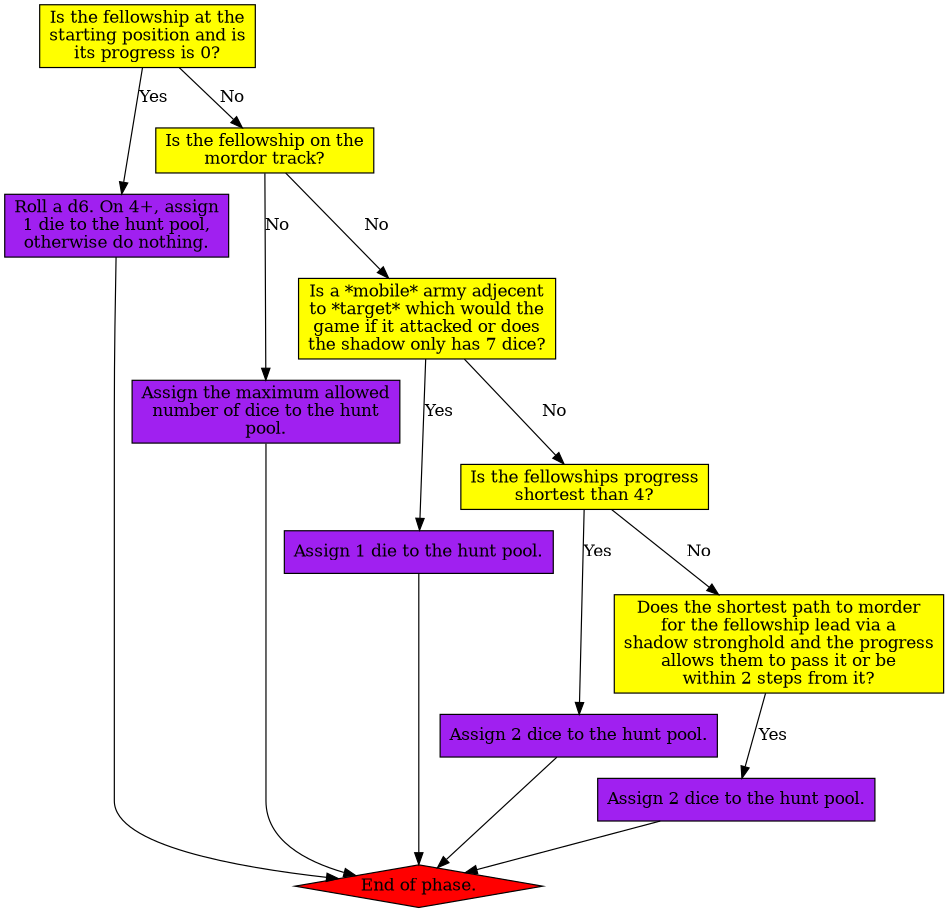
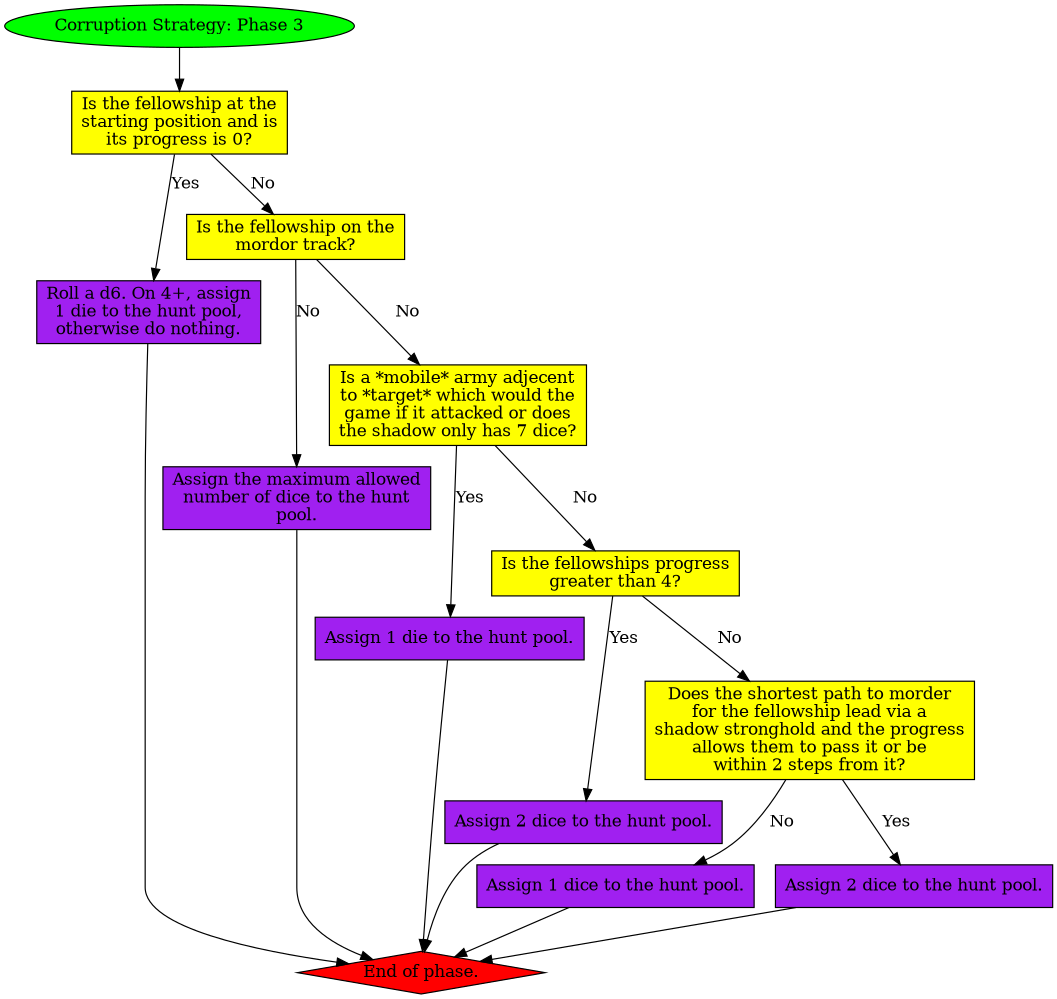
  digraph {
    rankdir=TB
    node [fillcolor=purple shape=box style=filled]
    n1 [label="Roll a d6. On 4+, assign\n1 die to the hunt pool,\notherwise do nothing.\n"]
    n2 [fillcolor=red label="End of phase." shape=diamond]
    n3 [label="Assign the maximum allowed\nnumber of dice to the hunt\npool.\n"]
+   n4 [fillcolor=green label="Corruption Strategy: Phase 3" shape=ellipse]
    n5 [fillcolor=yellow label="Is the fellowship at the\nstarting position and is\nits progress is 0?\n"]
    n6 [fillcolor=yellow label="Is the fellowship on the\nmordor track?\n"]
    n7 [fillcolor=yellow label="Is a *mobile* army adjecent\nto *target* which would the\ngame if it attacked or does\nthe shadow only has 7 dice?\n"]
    n8 [label="Assign 2 dice to the hunt pool.\n"]
    n9 [label="Assign 1 die to the hunt pool.\n"]
-   n10 [fillcolor=yellow label="Is the fellowships progress\nshortest than 4?\n"]
+   n10 [fillcolor=yellow label="Is the fellowships progress\ngreater than 4?\n"]
    n11 [fillcolor=yellow label="Does the shortest path to morder\nfor the fellowship lead via a\nshadow stronghold and the progress\nallows them to pass it or be\nwithin 2 steps from it?\n"]
+   n12 [label="Assign 1 dice to the hunt pool.\n"]
    n13 [label="Assign 2 dice to the hunt pool.\n"]
    n1 -> n2
    n3 -> n2
+   n4 -> n5
    n5 -> n1 [label=Yes]
    n5 -> n6 [label=No]
    n6 -> n3 [label=No]
    n6 -> n7 [label=No]
    n7 -> n9 [label=Yes]
    n7 -> n10 [label=No]
    n8 -> n2
    n9 -> n2
    n10 -> n8 [label=Yes]
    n10 -> n11 [label=No]
+   n11 -> n12 [label=No]
    n11 -> n13 [label=Yes]
+   n12 -> n2
    n13 -> n2
  }
